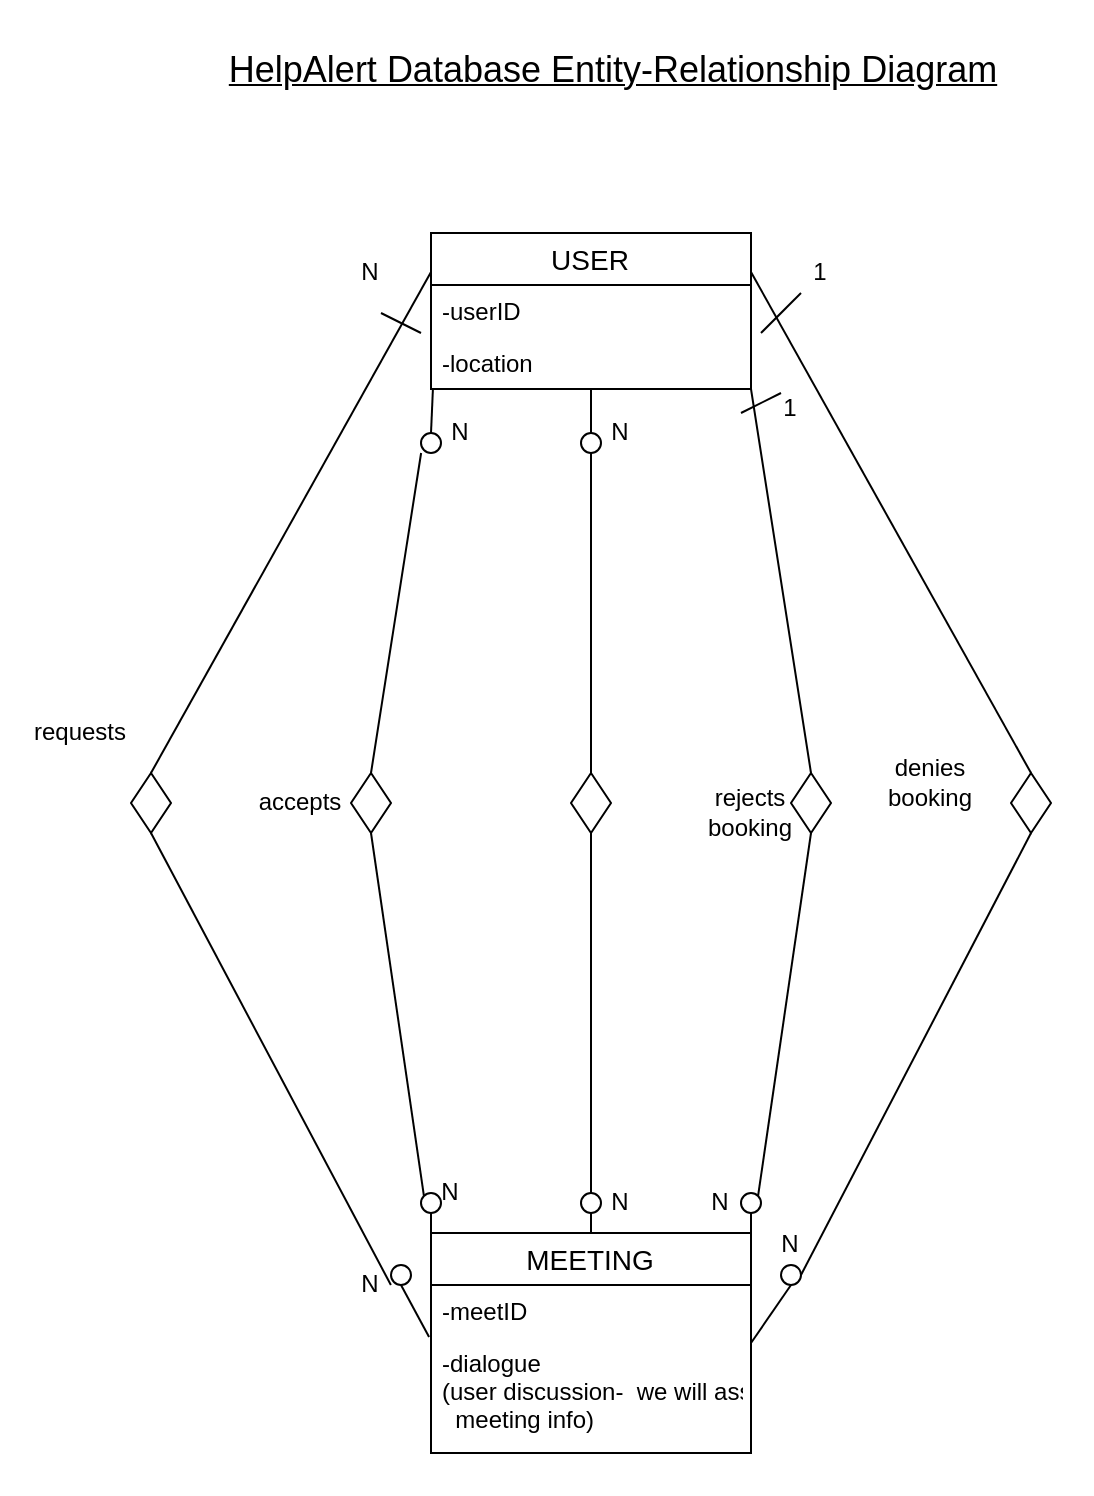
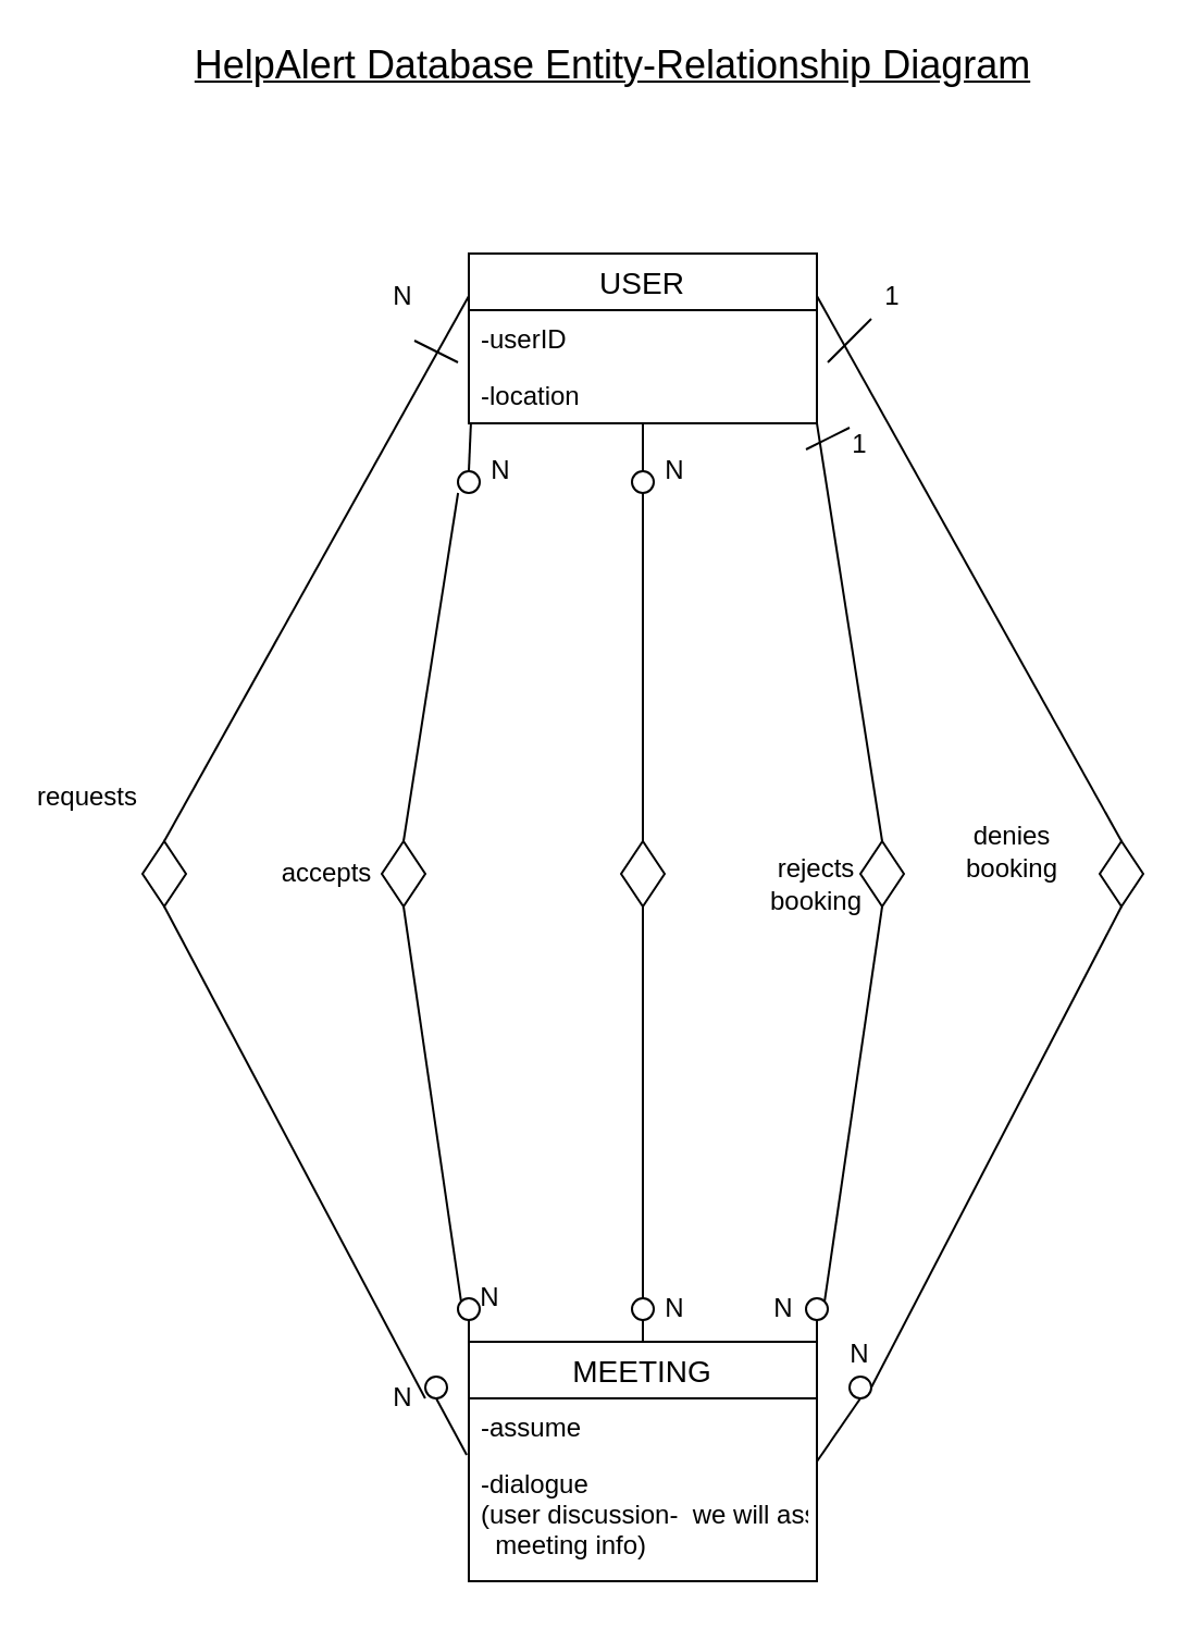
  <mxCell id="0" />
  <mxCell id="1" parent="0" />
- <mxCell id="2" value="&lt;font style=&quot;font-size: 18px&quot;&gt;&lt;u&gt;HelpAlert Database Entity-Relationship Diagram&lt;/u&gt;&lt;/font&gt;" style="text;html=1;align=center;verticalAlign=middle;resizable=0;points=[];autosize=1;" vertex="1" parent="1"><mxGeometry x="106" y="25" width="400" height="20" as="geometry" /></mxCell>
+ <mxCell id="2" value="&lt;font style=&quot;font-size: 18px&quot;&gt;&lt;u&gt;HelpAlert Database Entity-Relationship Diagram&lt;/u&gt;&lt;/font&gt;" style="text;html=1;align=center;verticalAlign=middle;resizable=0;points=[];autosize=1;" vertex="1" parent="1"><mxGeometry x="81" y="20" width="400" height="20" as="geometry" /></mxCell>
  <mxCell id="3" value="MEETING" style="swimlane;fontStyle=0;childLayout=stackLayout;horizontal=1;startSize=26;horizontalStack=0;resizeParent=1;resizeParentMax=0;resizeLast=0;collapsible=1;marginBottom=0;align=center;fontSize=14;" vertex="1" parent="1"><mxGeometry x="215" y="616" width="160" height="110" as="geometry" /></mxCell>
- <mxCell id="4" value="-meetID" style="text;strokeColor=none;fillColor=none;spacingLeft=4;spacingRight=4;overflow=hidden;rotatable=0;points=[[0,0.5],[1,0.5]];portConstraint=eastwest;fontSize=12;" vertex="1" parent="3"><mxGeometry y="26" width="160" height="26" as="geometry" /></mxCell>
+ <mxCell id="4" value="-assume" style="text;strokeColor=none;fillColor=none;spacingLeft=4;spacingRight=4;overflow=hidden;rotatable=0;points=[[0,0.5],[1,0.5]];portConstraint=eastwest;fontSize=12;" vertex="1" parent="3"><mxGeometry y="26" width="160" height="26" as="geometry" /></mxCell>
  <mxCell id="5" value="-dialogue&#10;(user discussion-  we will assume has &#10;  meeting info)" style="text;strokeColor=none;fillColor=none;spacingLeft=4;spacingRight=4;overflow=hidden;rotatable=0;points=[[0,0.5],[1,0.5]];portConstraint=eastwest;fontSize=12;" vertex="1" parent="3"><mxGeometry y="52" width="160" height="58" as="geometry" /></mxCell>
  <mxCell id="6" value="USER" style="swimlane;fontStyle=0;childLayout=stackLayout;horizontal=1;startSize=26;horizontalStack=0;resizeParent=1;resizeParentMax=0;resizeLast=0;collapsible=1;marginBottom=0;align=center;fontSize=14;" vertex="1" parent="1"><mxGeometry x="215" y="116" width="160" height="78" as="geometry" /></mxCell>
  <mxCell id="7" value="-userID" style="text;strokeColor=none;fillColor=none;spacingLeft=4;spacingRight=4;overflow=hidden;rotatable=0;points=[[0,0.5],[1,0.5]];portConstraint=eastwest;fontSize=12;" vertex="1" parent="6"><mxGeometry y="26" width="160" height="26" as="geometry" /></mxCell>
  <mxCell id="8" value="-location" style="text;strokeColor=none;fillColor=none;spacingLeft=4;spacingRight=4;overflow=hidden;rotatable=0;points=[[0,0.5],[1,0.5]];portConstraint=eastwest;fontSize=12;" vertex="1" parent="6"><mxGeometry y="52" width="160" height="26" as="geometry" /></mxCell>
  <mxCell id="9" value="" style="rhombus;whiteSpace=wrap;html=1;" vertex="1" parent="1"><mxGeometry x="65" y="386" width="20" height="30" as="geometry" /></mxCell>
  <mxCell id="10" value="" style="rhombus;whiteSpace=wrap;html=1;" vertex="1" parent="1"><mxGeometry x="175" y="386" width="20" height="30" as="geometry" /></mxCell>
  <mxCell id="11" value="" style="rhombus;whiteSpace=wrap;html=1;" vertex="1" parent="1"><mxGeometry x="285" y="386" width="20" height="30" as="geometry" /></mxCell>
  <mxCell id="12" value="" style="rhombus;whiteSpace=wrap;html=1;" vertex="1" parent="1"><mxGeometry x="395" y="386" width="20" height="30" as="geometry" /></mxCell>
  <mxCell id="13" value="" style="rhombus;whiteSpace=wrap;html=1;" vertex="1" parent="1"><mxGeometry x="505" y="386" width="20" height="30" as="geometry" /></mxCell>
  <mxCell id="14" value="" style="endArrow=none;html=1;entryX=0;entryY=0.25;entryDx=0;entryDy=0;exitX=0.5;exitY=0;exitDx=0;exitDy=0;" edge="1" parent="1" source="9" target="6"><mxGeometry width="50" height="50" relative="1" as="geometry"><mxPoint x="270" y="456" as="sourcePoint" /><mxPoint x="320" y="406" as="targetPoint" /></mxGeometry></mxCell>
  <mxCell id="15" value="" style="endArrow=none;html=1;entryX=0.006;entryY=1;entryDx=0;entryDy=0;exitX=0.5;exitY=0;exitDx=0;exitDy=0;entryPerimeter=0;" edge="1" parent="1" source="28" target="8"><mxGeometry width="50" height="50" relative="1" as="geometry"><mxPoint x="30" y="396" as="sourcePoint" /><mxPoint x="225" y="145.5" as="targetPoint" /></mxGeometry></mxCell>
  <mxCell id="16" value="" style="endArrow=none;html=1;exitX=0.5;exitY=0;exitDx=0;exitDy=0;entryX=0.5;entryY=1;entryDx=0;entryDy=0;" edge="1" parent="1" source="50" target="6"><mxGeometry width="50" height="50" relative="1" as="geometry"><mxPoint x="263" y="386" as="sourcePoint" /><mxPoint x="295" y="186" as="targetPoint" /></mxGeometry></mxCell>
  <mxCell id="17" value="" style="endArrow=none;html=1;entryX=1;entryY=1;entryDx=0;entryDy=0;exitX=0.5;exitY=0;exitDx=0;exitDy=0;" edge="1" parent="1" source="12" target="6"><mxGeometry width="50" height="50" relative="1" as="geometry"><mxPoint x="415" y="378.99" as="sourcePoint" /><mxPoint x="447.08" y="186.002" as="targetPoint" /></mxGeometry></mxCell>
  <mxCell id="18" value="" style="endArrow=none;html=1;entryX=1;entryY=0.25;entryDx=0;entryDy=0;exitX=0.5;exitY=0;exitDx=0;exitDy=0;" edge="1" parent="1" source="13" target="6"><mxGeometry width="50" height="50" relative="1" as="geometry"><mxPoint x="480" y="336.5" as="sourcePoint" /><mxPoint x="620" y="86" as="targetPoint" /><Array as="points" /></mxGeometry></mxCell>
  <mxCell id="19" value="" style="endArrow=none;html=1;entryX=-0.006;entryY=1;entryDx=0;entryDy=0;exitX=0.5;exitY=1;exitDx=0;exitDy=0;entryPerimeter=0;" edge="1" parent="1" source="38" target="4"><mxGeometry width="50" height="50" relative="1" as="geometry"><mxPoint x="85" y="396" as="sourcePoint" /><mxPoint x="225" y="145.5" as="targetPoint" /></mxGeometry></mxCell>
  <mxCell id="20" value="" style="endArrow=none;html=1;entryX=0.5;entryY=1;entryDx=0;entryDy=0;exitX=0;exitY=0;exitDx=0;exitDy=0;" edge="1" parent="1" source="30" target="10"><mxGeometry width="50" height="50" relative="1" as="geometry"><mxPoint x="230" y="578" as="sourcePoint" /><mxPoint x="260.96" y="386" as="targetPoint" /></mxGeometry></mxCell>
  <mxCell id="21" value="" style="endArrow=none;html=1;exitX=0.5;exitY=0;exitDx=0;exitDy=0;entryX=0.5;entryY=1;entryDx=0;entryDy=0;exitPerimeter=0;" edge="1" parent="1" source="36" target="11"><mxGeometry width="50" height="50" relative="1" as="geometry"><mxPoint x="294.5" y="608" as="sourcePoint" /><mxPoint x="320" y="426" as="targetPoint" /></mxGeometry></mxCell>
  <mxCell id="22" value="" style="endArrow=none;html=1;entryX=0.5;entryY=1;entryDx=0;entryDy=0;exitX=1;exitY=0;exitDx=0;exitDy=0;" edge="1" parent="1" source="34" target="12"><mxGeometry width="50" height="50" relative="1" as="geometry"><mxPoint x="470" y="636" as="sourcePoint" /><mxPoint x="440" y="436" as="targetPoint" /></mxGeometry></mxCell>
  <mxCell id="23" value="" style="endArrow=none;html=1;entryX=1;entryY=0.5;entryDx=0;entryDy=0;exitX=0.5;exitY=1;exitDx=0;exitDy=0;" edge="1" parent="1" source="32" target="3"><mxGeometry width="50" height="50" relative="1" as="geometry"><mxPoint x="500" y="436" as="sourcePoint" /><mxPoint x="639.04" y="688" as="targetPoint" /></mxGeometry></mxCell>
  <mxCell id="24" value="requests" style="text;html=1;strokeColor=none;fillColor=none;align=center;verticalAlign=middle;whiteSpace=wrap;rounded=0;" vertex="1" parent="1"><mxGeometry x="20" y="356" width="40" height="20" as="geometry" /></mxCell>
  <mxCell id="25" value="accepts" style="text;html=1;strokeColor=none;fillColor=none;align=center;verticalAlign=middle;whiteSpace=wrap;rounded=0;" vertex="1" parent="1"><mxGeometry x="130" y="391" width="40" height="20" as="geometry" /></mxCell>
  <mxCell id="26" value="rejects&lt;br&gt;booking" style="text;html=1;strokeColor=none;fillColor=none;align=center;verticalAlign=middle;whiteSpace=wrap;rounded=0;" vertex="1" parent="1"><mxGeometry x="355" y="396" width="40" height="20" as="geometry" /></mxCell>
  <mxCell id="27" value="denies&lt;br&gt;booking" style="text;html=1;strokeColor=none;fillColor=none;align=center;verticalAlign=middle;whiteSpace=wrap;rounded=0;" vertex="1" parent="1"><mxGeometry x="445" y="381" width="40" height="20" as="geometry" /></mxCell>
  <mxCell id="28" value="" style="ellipse;whiteSpace=wrap;html=1;aspect=fixed;" vertex="1" parent="1"><mxGeometry x="210" y="216" width="10" height="10" as="geometry" /></mxCell>
  <mxCell id="29" value="" style="endArrow=none;html=1;entryX=0.006;entryY=1;entryDx=0;entryDy=0;exitX=0.5;exitY=0;exitDx=0;exitDy=0;entryPerimeter=0;" edge="1" parent="1" source="10" target="28"><mxGeometry width="50" height="50" relative="1" as="geometry"><mxPoint x="185" y="386" as="sourcePoint" /><mxPoint x="215.96" y="194" as="targetPoint" /></mxGeometry></mxCell>
  <mxCell id="30" value="" style="ellipse;whiteSpace=wrap;html=1;aspect=fixed;" vertex="1" parent="1"><mxGeometry x="210" y="596" width="10" height="10" as="geometry" /></mxCell>
  <mxCell id="31" value="" style="endArrow=none;html=1;entryX=0.5;entryY=1;entryDx=0;entryDy=0;exitX=0;exitY=0;exitDx=0;exitDy=0;" edge="1" parent="1" source="3" target="30"><mxGeometry width="50" height="50" relative="1" as="geometry"><mxPoint x="215" y="616" as="sourcePoint" /><mxPoint x="185" y="416" as="targetPoint" /></mxGeometry></mxCell>
  <mxCell id="32" value="" style="ellipse;whiteSpace=wrap;html=1;aspect=fixed;" vertex="1" parent="1"><mxGeometry x="390" y="632" width="10" height="10" as="geometry" /></mxCell>
  <mxCell id="33" value="" style="endArrow=none;html=1;entryX=1;entryY=0.5;entryDx=0;entryDy=0;exitX=0.5;exitY=1;exitDx=0;exitDy=0;" edge="1" parent="1" source="13" target="32"><mxGeometry width="50" height="50" relative="1" as="geometry"><mxPoint x="515" y="416" as="sourcePoint" /><mxPoint x="375" y="671" as="targetPoint" /></mxGeometry></mxCell>
  <mxCell id="34" value="" style="ellipse;whiteSpace=wrap;html=1;aspect=fixed;" vertex="1" parent="1"><mxGeometry x="370" y="596" width="10" height="10" as="geometry" /></mxCell>
  <mxCell id="35" value="" style="endArrow=none;html=1;entryX=0.5;entryY=1;entryDx=0;entryDy=0;exitX=1;exitY=0;exitDx=0;exitDy=0;" edge="1" parent="1" source="3" target="34"><mxGeometry width="50" height="50" relative="1" as="geometry"><mxPoint x="375" y="616" as="sourcePoint" /><mxPoint x="405" y="416" as="targetPoint" /></mxGeometry></mxCell>
  <mxCell id="36" value="" style="ellipse;whiteSpace=wrap;html=1;aspect=fixed;" vertex="1" parent="1"><mxGeometry x="290" y="596" width="10" height="10" as="geometry" /></mxCell>
  <mxCell id="37" value="" style="endArrow=none;html=1;exitX=0.5;exitY=0;exitDx=0;exitDy=0;entryX=0.5;entryY=1;entryDx=0;entryDy=0;exitPerimeter=0;" edge="1" parent="1" source="3" target="36"><mxGeometry width="50" height="50" relative="1" as="geometry"><mxPoint x="295" y="616" as="sourcePoint" /><mxPoint x="295" y="416" as="targetPoint" /></mxGeometry></mxCell>
  <mxCell id="38" value="" style="ellipse;whiteSpace=wrap;html=1;aspect=fixed;" vertex="1" parent="1"><mxGeometry x="195" y="632" width="10" height="10" as="geometry" /></mxCell>
  <mxCell id="39" value="" style="endArrow=none;html=1;entryX=-0.006;entryY=1;entryDx=0;entryDy=0;exitX=0.5;exitY=1;exitDx=0;exitDy=0;entryPerimeter=0;" edge="1" parent="1" source="9" target="38"><mxGeometry width="50" height="50" relative="1" as="geometry"><mxPoint x="75" y="416" as="sourcePoint" /><mxPoint x="214.04" y="668" as="targetPoint" /></mxGeometry></mxCell>
  <mxCell id="40" value="N" style="text;html=1;strokeColor=none;fillColor=none;align=center;verticalAlign=middle;whiteSpace=wrap;rounded=0;" vertex="1" parent="1"><mxGeometry x="385" y="612" width="20" height="20" as="geometry" /></mxCell>
  <mxCell id="41" value="N" style="text;html=1;strokeColor=none;fillColor=none;align=center;verticalAlign=middle;whiteSpace=wrap;rounded=0;" vertex="1" parent="1"><mxGeometry x="350" y="591" width="20" height="20" as="geometry" /></mxCell>
  <mxCell id="42" value="N" style="text;html=1;strokeColor=none;fillColor=none;align=center;verticalAlign=middle;whiteSpace=wrap;rounded=0;" vertex="1" parent="1"><mxGeometry x="300" y="591" width="20" height="20" as="geometry" /></mxCell>
  <mxCell id="43" value="N" style="text;html=1;strokeColor=none;fillColor=none;align=center;verticalAlign=middle;whiteSpace=wrap;rounded=0;" vertex="1" parent="1"><mxGeometry x="215" y="586" width="20" height="20" as="geometry" /></mxCell>
  <mxCell id="44" value="N" style="text;html=1;strokeColor=none;fillColor=none;align=center;verticalAlign=middle;whiteSpace=wrap;rounded=0;" vertex="1" parent="1"><mxGeometry x="175" y="632" width="20" height="20" as="geometry" /></mxCell>
  <mxCell id="45" value="N" style="text;html=1;strokeColor=none;fillColor=none;align=center;verticalAlign=middle;whiteSpace=wrap;rounded=0;" vertex="1" parent="1"><mxGeometry x="220" y="206" width="20" height="20" as="geometry" /></mxCell>
  <mxCell id="46" value="N" style="text;html=1;strokeColor=none;fillColor=none;align=center;verticalAlign=middle;whiteSpace=wrap;rounded=0;" vertex="1" parent="1"><mxGeometry x="175" y="126" width="20" height="20" as="geometry" /></mxCell>
  <mxCell id="47" value="" style="endArrow=none;html=1;" edge="1" parent="1"><mxGeometry width="50" height="50" relative="1" as="geometry"><mxPoint x="210" y="166" as="sourcePoint" /><mxPoint x="190" y="156" as="targetPoint" /></mxGeometry></mxCell>
  <mxCell id="48" value="" style="endArrow=none;html=1;" edge="1" parent="1"><mxGeometry width="50" height="50" relative="1" as="geometry"><mxPoint x="400" y="146" as="sourcePoint" /><mxPoint x="380" y="166" as="targetPoint" /></mxGeometry></mxCell>
  <mxCell id="49" value="" style="endArrow=none;html=1;" edge="1" parent="1"><mxGeometry width="50" height="50" relative="1" as="geometry"><mxPoint x="390" y="196" as="sourcePoint" /><mxPoint x="370" y="206" as="targetPoint" /></mxGeometry></mxCell>
  <mxCell id="50" value="" style="ellipse;whiteSpace=wrap;html=1;aspect=fixed;" vertex="1" parent="1"><mxGeometry x="290" y="216" width="10" height="10" as="geometry" /></mxCell>
  <mxCell id="51" value="" style="endArrow=none;html=1;exitX=0.5;exitY=0;exitDx=0;exitDy=0;entryX=0.5;entryY=1;entryDx=0;entryDy=0;" edge="1" parent="1" source="11" target="50"><mxGeometry width="50" height="50" relative="1" as="geometry"><mxPoint x="295" y="386" as="sourcePoint" /><mxPoint x="295" y="194" as="targetPoint" /></mxGeometry></mxCell>
  <mxCell id="52" value="1" style="text;html=1;strokeColor=none;fillColor=none;align=center;verticalAlign=middle;whiteSpace=wrap;rounded=0;" vertex="1" parent="1"><mxGeometry x="385" y="194" width="20" height="20" as="geometry" /></mxCell>
  <mxCell id="53" value="1" style="text;html=1;strokeColor=none;fillColor=none;align=center;verticalAlign=middle;whiteSpace=wrap;rounded=0;" vertex="1" parent="1"><mxGeometry x="400" y="126" width="20" height="20" as="geometry" /></mxCell>
  <mxCell id="54" value="N" style="text;html=1;strokeColor=none;fillColor=none;align=center;verticalAlign=middle;whiteSpace=wrap;rounded=0;" vertex="1" parent="1"><mxGeometry x="300" y="206" width="20" height="20" as="geometry" /></mxCell>
